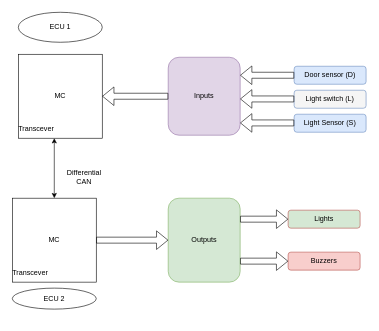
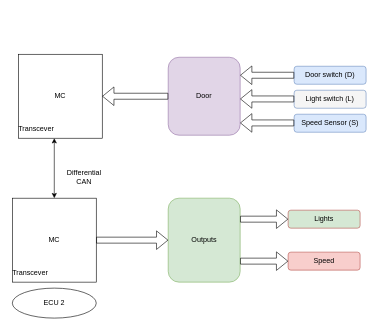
  <mxCell id="0" />
  <mxCell id="1" parent="0" />
- <mxCell id="2" value="ECU 1" style="ellipse;whiteSpace=wrap;html=1;" vertex="1" parent="1"><mxGeometry x="30" y="20" width="140" height="50" as="geometry" /></mxCell>
- <mxCell id="3" value="ECU 2" style="ellipse;whiteSpace=wrap;html=1;" vertex="1" parent="1"><mxGeometry x="20" y="480" width="140" height="35" as="geometry" /></mxCell>
+ <mxCell id="3" value="ECU 2" style="ellipse;whiteSpace=wrap;html=1;" vertex="1" parent="1"><mxGeometry x="20" y="480" width="140" height="50" as="geometry" /></mxCell>
  <mxCell id="4" value="MC" style="whiteSpace=wrap;html=1;aspect=fixed;" vertex="1" parent="1"><mxGeometry x="30" y="90" width="140" height="140" as="geometry" /></mxCell>
  <mxCell id="5" value="Transcever" style="text;html=1;strokeColor=none;fillColor=none;align=center;verticalAlign=middle;whiteSpace=wrap;rounded=0;" vertex="1" parent="1"><mxGeometry x="30" y="200" width="60" height="30" as="geometry" /></mxCell>
  <mxCell id="6" value="" style="endArrow=classic;startArrow=classic;html=1;rounded=0;entryX=1;entryY=1;entryDx=0;entryDy=0;" edge="1" parent="1" target="5"><mxGeometry width="50" height="50" relative="1" as="geometry"><mxPoint x="90" y="330" as="sourcePoint" /><mxPoint x="340" y="290" as="targetPoint" /></mxGeometry></mxCell>
  <mxCell id="7" value="MC" style="whiteSpace=wrap;html=1;aspect=fixed;" vertex="1" parent="1"><mxGeometry x="20" y="330" width="140" height="140" as="geometry" /></mxCell>
  <mxCell id="8" value="Transcever" style="text;html=1;strokeColor=none;fillColor=none;align=center;verticalAlign=middle;whiteSpace=wrap;rounded=0;" vertex="1" parent="1"><mxGeometry x="20" y="440" width="60" height="30" as="geometry" /></mxCell>
  <mxCell id="9" value="Outputs" style="rounded=1;whiteSpace=wrap;html=1;fillColor=#d5e8d4;strokeColor=#82b366;" vertex="1" parent="1"><mxGeometry x="280" y="330" width="120" height="140" as="geometry" /></mxCell>
- <mxCell id="10" value="Inputs" style="rounded=1;whiteSpace=wrap;html=1;fillColor=#e1d5e7;strokeColor=#9673a6;" vertex="1" parent="1"><mxGeometry x="280" y="95" width="120" height="130" as="geometry" /></mxCell>
+ <mxCell id="10" value="Door" style="rounded=1;whiteSpace=wrap;html=1;fillColor=#e1d5e7;strokeColor=#9673a6;" vertex="1" parent="1"><mxGeometry x="280" y="95" width="120" height="130" as="geometry" /></mxCell>
  <mxCell id="11" value="" style="shape=flexArrow;endArrow=classic;html=1;rounded=0;entryX=1;entryY=0.5;entryDx=0;entryDy=0;exitX=0;exitY=0.5;exitDx=0;exitDy=0;" edge="1" parent="1" source="10" target="4"><mxGeometry width="50" height="50" relative="1" as="geometry"><mxPoint x="220" y="200" as="sourcePoint" /><mxPoint x="270" y="150" as="targetPoint" /></mxGeometry></mxCell>
- <mxCell id="12" value="Door sensor (D)" style="rounded=1;whiteSpace=wrap;html=1;fillColor=#dae8fc;strokeColor=#6c8ebf;" vertex="1" parent="1"><mxGeometry x="490" y="110" width="120" height="30" as="geometry" /></mxCell>
+ <mxCell id="12" value="Door switch (D)" style="rounded=1;whiteSpace=wrap;html=1;fillColor=#dae8fc;strokeColor=#6c8ebf;" vertex="1" parent="1"><mxGeometry x="490" y="110" width="120" height="30" as="geometry" /></mxCell>
  <mxCell id="13" value="Light switch (L)" style="rounded=1;whiteSpace=wrap;html=1;fillColor=#f5f5f5;strokeColor=#6c8ebf;" vertex="1" parent="1"><mxGeometry x="490" y="150" width="120" height="30" as="geometry" /></mxCell>
- <mxCell id="14" value="Light Sensor (S)" style="rounded=1;whiteSpace=wrap;html=1;fillColor=#dae8fc;strokeColor=#6c8ebf;" vertex="1" parent="1"><mxGeometry x="490" y="190" width="120" height="30" as="geometry" /></mxCell>
+ <mxCell id="14" value="Speed Sensor (S)" style="rounded=1;whiteSpace=wrap;html=1;fillColor=#dae8fc;strokeColor=#6c8ebf;" vertex="1" parent="1"><mxGeometry x="490" y="190" width="120" height="30" as="geometry" /></mxCell>
  <mxCell id="15" value="" style="shape=flexArrow;endArrow=classic;html=1;rounded=0;" edge="1" parent="1"><mxGeometry width="50" height="50" relative="1" as="geometry"><mxPoint x="490" y="125" as="sourcePoint" /><mxPoint x="400" y="125" as="targetPoint" /></mxGeometry></mxCell>
  <mxCell id="16" value="" style="shape=flexArrow;endArrow=classic;html=1;rounded=0;" edge="1" parent="1"><mxGeometry width="50" height="50" relative="1" as="geometry"><mxPoint x="490" y="164.5" as="sourcePoint" /><mxPoint x="400" y="164.5" as="targetPoint" /></mxGeometry></mxCell>
  <mxCell id="17" value="" style="shape=flexArrow;endArrow=classic;html=1;rounded=0;" edge="1" parent="1"><mxGeometry width="50" height="50" relative="1" as="geometry"><mxPoint x="490" y="204.5" as="sourcePoint" /><mxPoint x="400" y="204.5" as="targetPoint" /></mxGeometry></mxCell>
  <mxCell id="18" value="" style="shape=flexArrow;endArrow=classic;html=1;rounded=0;exitX=1;exitY=0.5;exitDx=0;exitDy=0;" edge="1" parent="1" source="7" target="9"><mxGeometry width="50" height="50" relative="1" as="geometry"><mxPoint x="290" y="170" as="sourcePoint" /><mxPoint x="180" y="170" as="targetPoint" /></mxGeometry></mxCell>
  <mxCell id="19" value="Lights" style="rounded=1;whiteSpace=wrap;html=1;fillColor=#d5e8d4;strokeColor=#b85450;" vertex="1" parent="1"><mxGeometry x="480" y="350" width="120" height="30" as="geometry" /></mxCell>
- <mxCell id="20" value="Buzzers" style="rounded=1;whiteSpace=wrap;html=1;fillColor=#f8cecc;strokeColor=#b85450;" vertex="1" parent="1"><mxGeometry x="480" y="420" width="120" height="30" as="geometry" /></mxCell>
+ <mxCell id="20" value="Speed" style="rounded=1;whiteSpace=wrap;html=1;fillColor=#f8cecc;strokeColor=#b85450;" vertex="1" parent="1"><mxGeometry x="480" y="420" width="120" height="30" as="geometry" /></mxCell>
  <mxCell id="21" value="" style="shape=flexArrow;endArrow=classic;html=1;rounded=0;exitX=1;exitY=0.25;exitDx=0;exitDy=0;" edge="1" parent="1" source="9" target="19"><mxGeometry width="50" height="50" relative="1" as="geometry"><mxPoint x="480" y="310" as="sourcePoint" /><mxPoint x="390" y="310" as="targetPoint" /></mxGeometry></mxCell>
  <mxCell id="22" value="" style="shape=flexArrow;endArrow=classic;html=1;rounded=0;exitX=1;exitY=0.75;exitDx=0;exitDy=0;entryX=0;entryY=0.5;entryDx=0;entryDy=0;" edge="1" parent="1" source="9" target="20"><mxGeometry width="50" height="50" relative="1" as="geometry"><mxPoint x="400" y="430" as="sourcePoint" /><mxPoint x="480" y="430" as="targetPoint" /></mxGeometry></mxCell>
  <mxCell id="23" value="Differential CAN" style="text;html=1;strokeColor=none;fillColor=none;align=center;verticalAlign=middle;whiteSpace=wrap;rounded=0;" vertex="1" parent="1"><mxGeometry x="110" y="280" width="60" height="30" as="geometry" /></mxCell>
